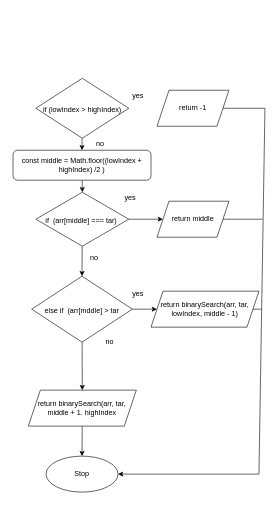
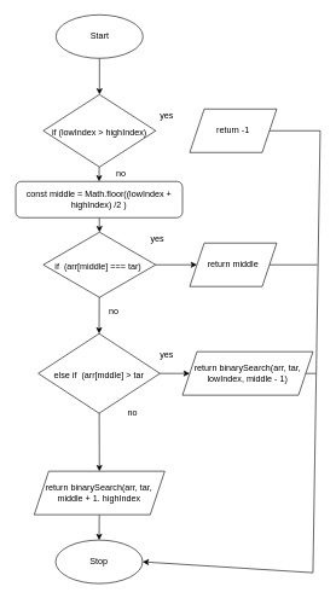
  <mxCell id="0" />
  <mxCell id="1" parent="0" />
- <mxCell id="4" value="Stop" style="ellipse;whiteSpace=wrap;html=1;" parent="1" vertex="1"><mxGeometry x="75.99" y="760" width="120" height="60" as="geometry" /></mxCell>
+ <mxCell id="2" style="edgeStyle=none;html=1;entryX=0.5;entryY=0;entryDx=0;entryDy=0;" parent="1" source="3" target="6" edge="1"><mxGeometry relative="1" as="geometry" /></mxCell>
+ <mxCell id="3" value="Start" style="ellipse;whiteSpace=wrap;html=1;" parent="1" vertex="1"><mxGeometry x="76.5" y="20" width="120" height="60" as="geometry" /></mxCell>
+ <mxCell id="4" value="Stop" style="ellipse;whiteSpace=wrap;html=1;" parent="1" vertex="1"><mxGeometry x="75.99" y="745" width="120" height="60" as="geometry" /></mxCell>
  <mxCell id="5" style="edgeStyle=none;html=1;entryX=0.5;entryY=0;entryDx=0;entryDy=0;" edge="1" parent="1" source="6" target="22"><mxGeometry relative="1" as="geometry" /></mxCell>
  <mxCell id="6" value="&lt;font style=&quot;font-size: 12px&quot;&gt;if (lowIndex &amp;gt; highIndex)&lt;/font&gt;" style="rhombus;whiteSpace=wrap;html=1;fontSize=22;" parent="1" vertex="1"><mxGeometry x="59" y="130" width="155" height="100" as="geometry" /></mxCell>
  <mxCell id="7" value="no" style="text;html=1;align=center;verticalAlign=middle;resizable=0;points=[];autosize=1;strokeColor=none;fillColor=none;fontSize=12;" parent="1" vertex="1"><mxGeometry x="151" y="230" width="30" height="20" as="geometry" /></mxCell>
  <mxCell id="8" value="yes" style="text;html=1;align=center;verticalAlign=middle;resizable=0;points=[];autosize=1;strokeColor=none;fillColor=none;fontSize=12;" parent="1" vertex="1"><mxGeometry x="213.5" y="150" width="30" height="20" as="geometry" /></mxCell>
  <mxCell id="9" style="edgeStyle=none;html=1;entryX=0.5;entryY=0;entryDx=0;entryDy=0;" edge="1" parent="1" source="11" target="14"><mxGeometry relative="1" as="geometry" /></mxCell>
  <mxCell id="10" style="edgeStyle=none;html=1;entryX=0;entryY=0.5;entryDx=0;entryDy=0;" edge="1" parent="1" source="11" target="24"><mxGeometry relative="1" as="geometry" /></mxCell>
  <mxCell id="11" value="&lt;font style=&quot;font-size: 12px&quot;&gt;if&amp;nbsp; (arr[middle] === tar)&amp;nbsp;&lt;/font&gt;" style="rhombus;whiteSpace=wrap;html=1;fontSize=22;" vertex="1" parent="1"><mxGeometry x="59" y="320" width="155" height="90" as="geometry" /></mxCell>
  <mxCell id="12" style="edgeStyle=none;html=1;entryX=0;entryY=0.5;entryDx=0;entryDy=0;" edge="1" parent="1" source="14" target="26"><mxGeometry relative="1" as="geometry" /></mxCell>
  <mxCell id="13" value="" style="edgeStyle=none;html=1;" edge="1" parent="1" source="14" target="28"><mxGeometry relative="1" as="geometry" /></mxCell>
  <mxCell id="14" value="&lt;font style=&quot;font-size: 12px&quot;&gt;else if&amp;nbsp; (arr[mddle] &amp;gt; tar&lt;/font&gt;" style="rhombus;whiteSpace=wrap;html=1;fontSize=22;" vertex="1" parent="1"><mxGeometry x="52.06" y="460" width="167.87" height="110" as="geometry" /></mxCell>
  <mxCell id="15" value="no" style="text;html=1;align=center;verticalAlign=middle;resizable=0;points=[];autosize=1;strokeColor=none;fillColor=none;fontSize=12;" vertex="1" parent="1"><mxGeometry x="141" y="420" width="30" height="20" as="geometry" /></mxCell>
  <mxCell id="16" value="no" style="text;html=1;align=center;verticalAlign=middle;resizable=0;points=[];autosize=1;strokeColor=none;fillColor=none;fontSize=12;" vertex="1" parent="1"><mxGeometry x="166.5" y="560" width="30" height="20" as="geometry" /></mxCell>
  <mxCell id="17" value="yes" style="text;html=1;align=center;verticalAlign=middle;resizable=0;points=[];autosize=1;strokeColor=none;fillColor=none;fontSize=12;" vertex="1" parent="1"><mxGeometry x="201" y="320" width="30" height="20" as="geometry" /></mxCell>
  <mxCell id="18" value="yes" style="text;html=1;align=center;verticalAlign=middle;resizable=0;points=[];autosize=1;strokeColor=none;fillColor=none;fontSize=12;" vertex="1" parent="1"><mxGeometry x="213.5" y="480" width="30" height="20" as="geometry" /></mxCell>
  <mxCell id="19" style="edgeStyle=none;html=1;entryX=1;entryY=0.5;entryDx=0;entryDy=0;rounded=0;" edge="1" parent="1" source="20" target="4"><mxGeometry relative="1" as="geometry"><Array as="points"><mxPoint x="441" y="180" /><mxPoint x="431" y="790" /></Array></mxGeometry></mxCell>
  <mxCell id="20" value="return -1" style="shape=parallelogram;perimeter=parallelogramPerimeter;whiteSpace=wrap;html=1;fixedSize=1;" vertex="1" parent="1"><mxGeometry x="261" y="150" width="120" height="60" as="geometry" /></mxCell>
  <mxCell id="21" style="edgeStyle=none;html=1;entryX=0.5;entryY=0;entryDx=0;entryDy=0;" edge="1" parent="1" source="22" target="11"><mxGeometry relative="1" as="geometry" /></mxCell>
  <mxCell id="22" value="const middle = Math.floor((lowIndex + highIndex) /2 )" style="rounded=1;whiteSpace=wrap;html=1;" vertex="1" parent="1"><mxGeometry x="20.99" y="250" width="230" height="50" as="geometry" /></mxCell>
  <mxCell id="23" style="edgeStyle=none;rounded=0;html=1;endArrow=none;endFill=0;" edge="1" parent="1" source="24"><mxGeometry relative="1" as="geometry"><mxPoint x="437" y="365" as="targetPoint" /></mxGeometry></mxCell>
  <mxCell id="24" value="return middle" style="shape=parallelogram;perimeter=parallelogramPerimeter;whiteSpace=wrap;html=1;fixedSize=1;" vertex="1" parent="1"><mxGeometry x="261" y="335" width="120" height="60" as="geometry" /></mxCell>
  <mxCell id="25" style="edgeStyle=none;rounded=0;html=1;endArrow=none;endFill=0;" edge="1" parent="1" source="26"><mxGeometry relative="1" as="geometry"><mxPoint x="435" y="515" as="targetPoint" /></mxGeometry></mxCell>
  <mxCell id="26" value="return binarySearch(arr, tar, lowIndex, middle - 1)" style="shape=parallelogram;perimeter=parallelogramPerimeter;whiteSpace=wrap;html=1;fixedSize=1;" vertex="1" parent="1"><mxGeometry x="250.99" y="485" width="180.01" height="60" as="geometry" /></mxCell>
  <mxCell id="27" style="edgeStyle=none;html=1;entryX=0.5;entryY=0;entryDx=0;entryDy=0;" edge="1" parent="1" source="28" target="4"><mxGeometry relative="1" as="geometry" /></mxCell>
  <mxCell id="28" value="return binarySearch(arr, tar, middle + 1. highIndex" style="shape=parallelogram;perimeter=parallelogramPerimeter;whiteSpace=wrap;html=1;fixedSize=1;" vertex="1" parent="1"><mxGeometry x="46.49" y="650" width="180.01" height="60" as="geometry" /></mxCell>
